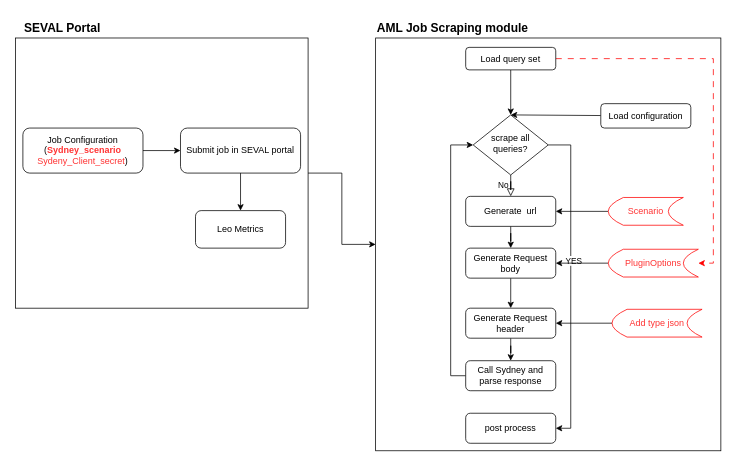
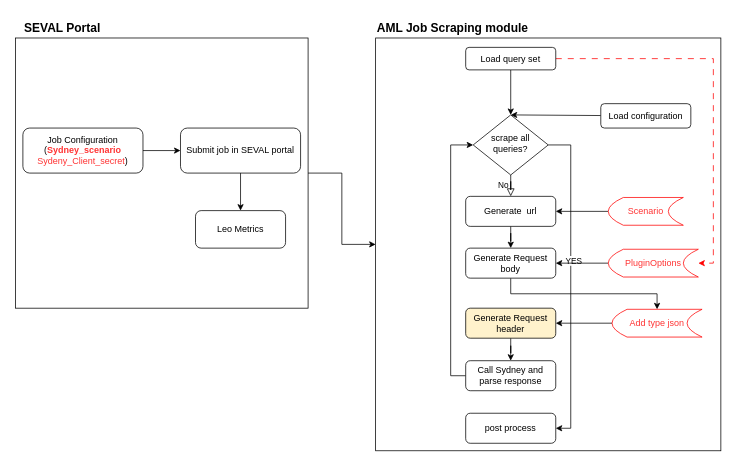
  <mxCell id="0" />
  <mxCell id="1" parent="0" />
  <mxCell id="2" style="edgeStyle=orthogonalEdgeStyle;rounded=0;orthogonalLoop=1;jettySize=auto;html=1;entryX=0.5;entryY=0;entryDx=0;entryDy=0;" edge="1" parent="1" source="4" target="9"><mxGeometry relative="1" as="geometry" /></mxCell>
  <mxCell id="3" style="edgeStyle=orthogonalEdgeStyle;rounded=0;orthogonalLoop=1;jettySize=auto;html=1;entryX=1;entryY=0.5;entryDx=0;entryDy=0;dashed=1;dashPattern=8 8;strokeColor=#FF0000;" edge="1" parent="1" source="4" target="32"><mxGeometry relative="1" as="geometry" /></mxCell>
  <mxCell id="4" value="Load query set" style="rounded=1;whiteSpace=wrap;html=1;fontSize=12;glass=0;strokeWidth=1;shadow=0;" parent="1" vertex="1"><mxGeometry x="620" y="62.5" width="120" height="30" as="geometry" /></mxCell>
  <mxCell id="5" value="No" style="edgeStyle=orthogonalEdgeStyle;rounded=0;html=1;jettySize=auto;orthogonalLoop=1;fontSize=11;endArrow=block;endFill=0;endSize=8;strokeWidth=1;shadow=0;labelBackgroundColor=none;" parent="1" source="9" target="11" edge="1"><mxGeometry y="10" relative="1" as="geometry"><mxPoint as="offset" /></mxGeometry></mxCell>
  <mxCell id="6" style="edgeStyle=orthogonalEdgeStyle;rounded=0;orthogonalLoop=1;jettySize=auto;html=1;entryX=1;entryY=0.5;entryDx=0;entryDy=0;" edge="1" parent="1" source="9" target="22"><mxGeometry relative="1" as="geometry"><Array as="points"><mxPoint x="760" y="193" /><mxPoint x="760" y="570" /></Array></mxGeometry></mxCell>
  <mxCell id="7" value="YES" style="edgeLabel;html=1;align=center;verticalAlign=middle;resizable=0;points=[];" vertex="1" connectable="0" parent="6"><mxGeometry x="-0.14" y="3" relative="1" as="geometry"><mxPoint as="offset" /></mxGeometry></mxCell>
  <mxCell id="8" value="&lt;div style=&quot;text-align: center;&quot;&gt;&lt;font size=&quot;1&quot; style=&quot;&quot;&gt;&lt;b style=&quot;font-size: 16px;&quot;&gt;SEVAL Portal&lt;/b&gt;&lt;/font&gt;&lt;/div&gt;" style="text;whiteSpace=wrap;html=1;" vertex="1" parent="1"><mxGeometry x="30" y="20" width="140" height="50" as="geometry" /></mxCell>
  <mxCell id="9" value="scrape all queries?" style="rhombus;whiteSpace=wrap;html=1;shadow=0;fontFamily=Helvetica;fontSize=12;align=center;strokeWidth=1;spacing=6;spacingTop=-4;" parent="1" vertex="1"><mxGeometry x="630" y="152.5" width="100" height="80" as="geometry" /></mxCell>
  <mxCell id="10" value="" style="edgeStyle=orthogonalEdgeStyle;rounded=0;orthogonalLoop=1;jettySize=auto;html=1;" edge="1" parent="1" source="11" target="30"><mxGeometry relative="1" as="geometry" /></mxCell>
  <mxCell id="11" value="Generate&amp;nbsp; url" style="rounded=1;whiteSpace=wrap;html=1;fontSize=12;glass=0;strokeWidth=1;shadow=0;" parent="1" vertex="1"><mxGeometry x="620" y="261" width="120" height="40" as="geometry" /></mxCell>
  <mxCell id="12" value="No" style="rounded=0;html=1;jettySize=auto;orthogonalLoop=1;fontSize=11;endArrow=block;endFill=0;endSize=8;strokeWidth=1;shadow=0;labelBackgroundColor=none;edgeStyle=orthogonalEdgeStyle;" parent="1" target="14" edge="1"><mxGeometry x="0.333" y="20" relative="1" as="geometry"><mxPoint as="offset" /><mxPoint x="680" y="490" as="sourcePoint" /></mxGeometry></mxCell>
  <mxCell id="13" style="edgeStyle=orthogonalEdgeStyle;rounded=0;orthogonalLoop=1;jettySize=auto;html=1;entryX=0;entryY=0.5;entryDx=0;entryDy=0;exitX=0;exitY=0.5;exitDx=0;exitDy=0;" edge="1" parent="1" source="14" target="9"><mxGeometry relative="1" as="geometry"><Array as="points"><mxPoint x="600" y="500" /><mxPoint x="600" y="193" /></Array></mxGeometry></mxCell>
  <mxCell id="14" value="Call Sydney and parse response" style="rounded=1;whiteSpace=wrap;html=1;fontSize=12;glass=0;strokeWidth=1;shadow=0;" parent="1" vertex="1"><mxGeometry x="620" y="480" width="120" height="40" as="geometry" /></mxCell>
  <mxCell id="15" value="" style="edgeStyle=orthogonalEdgeStyle;rounded=0;orthogonalLoop=1;jettySize=auto;html=1;" edge="1" parent="1" source="16" target="19"><mxGeometry relative="1" as="geometry" /></mxCell>
  <mxCell id="16" value="Submit job in SEVAL portal" style="rounded=1;whiteSpace=wrap;html=1;" vertex="1" parent="1"><mxGeometry x="240" y="170" width="160" height="60" as="geometry" /></mxCell>
  <mxCell id="17" style="edgeStyle=orthogonalEdgeStyle;rounded=0;orthogonalLoop=1;jettySize=auto;html=1;exitX=1;exitY=0.5;exitDx=0;exitDy=0;entryX=0;entryY=0.5;entryDx=0;entryDy=0;" edge="1" parent="1" source="18" target="16"><mxGeometry relative="1" as="geometry" /></mxCell>
  <mxCell id="18" value="Job Configuration&lt;div&gt;(&lt;b&gt;&lt;font color=&quot;#ff3333&quot;&gt;Sydney_scenario&lt;/font&gt;&lt;/b&gt;&lt;/div&gt;&lt;div&gt;&lt;font color=&quot;#ff3333&quot;&gt;Sydeny_Client_secret&lt;/font&gt;)&lt;/div&gt;" style="rounded=1;whiteSpace=wrap;html=1;" vertex="1" parent="1"><mxGeometry x="30" y="170" width="160" height="60" as="geometry" /></mxCell>
  <mxCell id="19" value="Leo Metrics" style="whiteSpace=wrap;html=1;rounded=1;" vertex="1" parent="1"><mxGeometry x="260" y="280" width="120" height="50" as="geometry" /></mxCell>
  <mxCell id="20" style="rounded=0;orthogonalLoop=1;jettySize=auto;html=1;entryX=0.5;entryY=0;entryDx=0;entryDy=0;" edge="1" parent="1" source="21" target="9"><mxGeometry relative="1" as="geometry" /></mxCell>
  <mxCell id="21" value="Load configuration" style="rounded=1;whiteSpace=wrap;html=1;fontSize=12;glass=0;strokeWidth=1;shadow=0;" vertex="1" parent="1"><mxGeometry x="800" y="137.5" width="120" height="32.5" as="geometry" /></mxCell>
  <mxCell id="22" value="post process" style="rounded=1;whiteSpace=wrap;html=1;fontSize=12;glass=0;strokeWidth=1;shadow=0;" vertex="1" parent="1"><mxGeometry x="620" y="550" width="120" height="40" as="geometry" /></mxCell>
  <mxCell id="23" value="" style="edgeStyle=orthogonalEdgeStyle;rounded=0;orthogonalLoop=1;jettySize=auto;html=1;" edge="1" parent="1" source="24" target="25"><mxGeometry relative="1" as="geometry" /></mxCell>
  <mxCell id="24" value="" style="rounded=0;whiteSpace=wrap;html=1;gradientColor=none;fillColor=none;" vertex="1" parent="1"><mxGeometry x="20" y="50" width="390" height="360" as="geometry" /></mxCell>
  <mxCell id="25" value="" style="rounded=0;whiteSpace=wrap;html=1;gradientColor=none;fillColor=none;" vertex="1" parent="1"><mxGeometry x="500" y="50" width="460" height="550" as="geometry" /></mxCell>
  <mxCell id="26" value="&lt;div style=&quot;text-align: center;&quot;&gt;&lt;font size=&quot;1&quot; style=&quot;&quot;&gt;&lt;b style=&quot;font-size: 16px;&quot;&gt;AML Job Scraping module&lt;/b&gt;&lt;/font&gt;&lt;/div&gt;" style="text;whiteSpace=wrap;html=1;" vertex="1" parent="1"><mxGeometry x="500" y="20" width="230" height="50" as="geometry" /></mxCell>
  <mxCell id="27" value="" style="edgeStyle=orthogonalEdgeStyle;rounded=0;orthogonalLoop=1;jettySize=auto;html=1;" edge="1" parent="1" source="28" target="11"><mxGeometry relative="1" as="geometry" /></mxCell>
  <mxCell id="28" value="Scenario" style="shape=dataStorage;whiteSpace=wrap;html=1;fixedSize=1;strokeColor=#FF0000;fontColor=#FF3333;" vertex="1" parent="1"><mxGeometry x="810" y="262.5" width="100" height="37" as="geometry" /></mxCell>
- <mxCell id="29" style="edgeStyle=orthogonalEdgeStyle;rounded=0;orthogonalLoop=1;jettySize=auto;html=1;exitX=0.5;exitY=1;exitDx=0;exitDy=0;" edge="1" parent="1" source="30" target="34"><mxGeometry relative="1" as="geometry" /></mxCell>
+ <mxCell id="29" style="edgeStyle=orthogonalEdgeStyle;rounded=0;orthogonalLoop=1;jettySize=auto;html=1;exitX=0.5;exitY=1;exitDx=0;exitDy=0;" edge="1" parent="1" source="30" target="36"><mxGeometry relative="1" as="geometry" /></mxCell>
  <mxCell id="30" value="Generate Request body" style="rounded=1;whiteSpace=wrap;html=1;fontSize=12;glass=0;strokeWidth=1;shadow=0;" vertex="1" parent="1"><mxGeometry x="620" y="330" width="120" height="40" as="geometry" /></mxCell>
  <mxCell id="31" value="" style="edgeStyle=orthogonalEdgeStyle;rounded=0;orthogonalLoop=1;jettySize=auto;html=1;" edge="1" parent="1" source="32" target="30"><mxGeometry relative="1" as="geometry" /></mxCell>
  <mxCell id="32" value="PluginOptions" style="shape=dataStorage;whiteSpace=wrap;html=1;fixedSize=1;strokeColor=#FF0000;fontColor=#FF3333;" vertex="1" parent="1"><mxGeometry x="810" y="331.5" width="120" height="37" as="geometry" /></mxCell>
  <mxCell id="33" value="" style="edgeStyle=orthogonalEdgeStyle;rounded=0;orthogonalLoop=1;jettySize=auto;html=1;" edge="1" parent="1" source="34" target="14"><mxGeometry relative="1" as="geometry" /></mxCell>
- <mxCell id="34" value="Generate Request header" style="rounded=1;whiteSpace=wrap;html=1;fontSize=12;glass=0;strokeWidth=1;shadow=0;" vertex="1" parent="1"><mxGeometry x="620" y="410" width="120" height="40" as="geometry" /></mxCell>
+ <mxCell id="34" value="Generate Request header" style="rounded=1;whiteSpace=wrap;html=1;fontSize=12;glass=0;strokeWidth=1;shadow=0;fillColor=#fff2cc;" vertex="1" parent="1"><mxGeometry x="620" y="410" width="120" height="40" as="geometry" /></mxCell>
  <mxCell id="35" value="" style="edgeStyle=orthogonalEdgeStyle;rounded=0;orthogonalLoop=1;jettySize=auto;html=1;" edge="1" parent="1" source="36" target="34"><mxGeometry relative="1" as="geometry" /></mxCell>
  <mxCell id="36" value="Add type json" style="shape=dataStorage;whiteSpace=wrap;html=1;fixedSize=1;strokeColor=#FF0000;fontColor=#FF3333;" vertex="1" parent="1"><mxGeometry x="815" y="411.5" width="120" height="37" as="geometry" /></mxCell>
